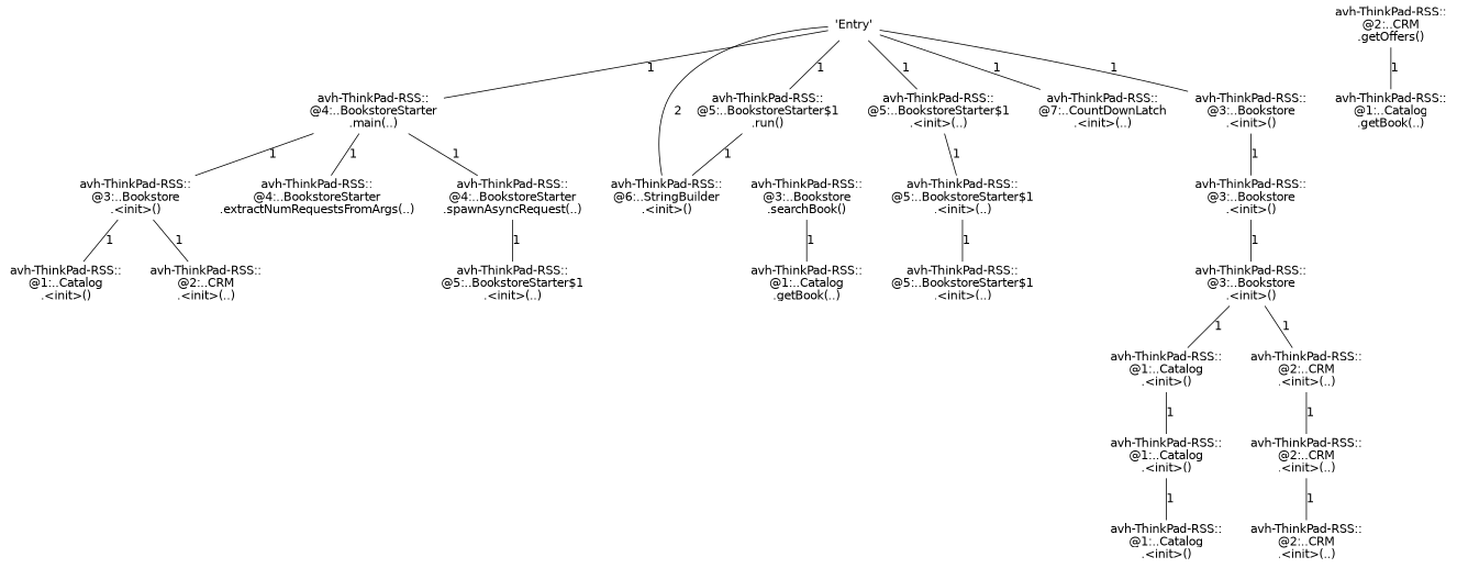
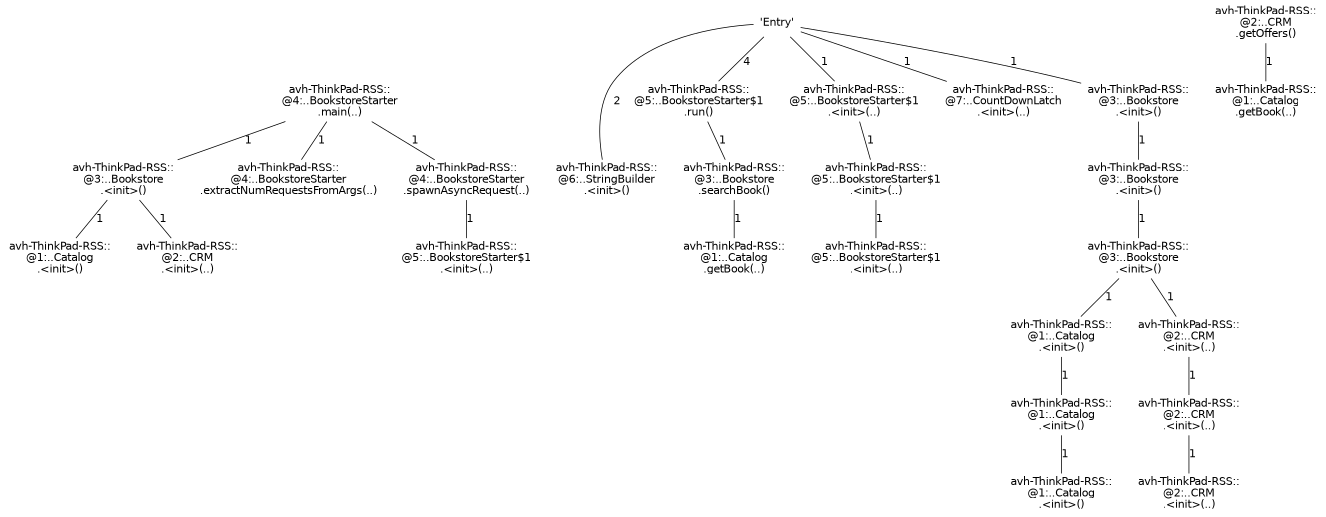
  digraph {
    fontname="DejaVu Sans"
    node [fontname="DejaVu Sans" shape=none]
    edge [arrowhead=none fontname="DejaVu Sans" style=solid]
    n1 [label="'Entry'"]
    n2 [label="avh-ThinkPad-RSS::\n@4:..BookstoreStarter\n.main(..)"]
    n3 [label="avh-ThinkPad-RSS::\n@5:..BookstoreStarter$1\n.run()"]
    n4 [label="avh-ThinkPad-RSS::\n@5:..BookstoreStarter$1\n.<init>(..)"]
    n5 [label="avh-ThinkPad-RSS::\n@6:..StringBuilder\n.<init>()"]
    n6 [label="avh-ThinkPad-RSS::\n@7:..CountDownLatch\n.<init>(..)"]
    n7 [label="avh-ThinkPad-RSS::\n@3:..Bookstore\n.<init>()"]
    n8 [label="avh-ThinkPad-RSS::\n@3:..Bookstore\n.<init>()"]
    n9 [label="avh-ThinkPad-RSS::\n@4:..BookstoreStarter\n.extractNumRequestsFromArgs(..)"]
    n10 [label="avh-ThinkPad-RSS::\n@4:..BookstoreStarter\n.spawnAsyncRequest(..)"]
    n11 [label="avh-ThinkPad-RSS::\n@3:..Bookstore\n.searchBook()"]
    n12 [label="avh-ThinkPad-RSS::\n@5:..BookstoreStarter$1\n.<init>(..)"]
    n13 [label="avh-ThinkPad-RSS::\n@3:..Bookstore\n.<init>()"]
    n14 [label="avh-ThinkPad-RSS::\n@1:..Catalog\n.<init>()"]
    n15 [label="avh-ThinkPad-RSS::\n@2:..CRM\n.<init>(..)"]
    n16 [label="avh-ThinkPad-RSS::\n@5:..BookstoreStarter$1\n.<init>(..)"]
    n17 [label="avh-ThinkPad-RSS::\n@1:..Catalog\n.getBook(..)"]
    n18 [label="avh-ThinkPad-RSS::\n@2:..CRM\n.getOffers()"]
    n19 [label="avh-ThinkPad-RSS::\n@1:..Catalog\n.getBook(..)"]
    n20 [label="avh-ThinkPad-RSS::\n@5:..BookstoreStarter$1\n.<init>(..)"]
    n21 [label="avh-ThinkPad-RSS::\n@3:..Bookstore\n.<init>()"]
    n22 [label="avh-ThinkPad-RSS::\n@1:..Catalog\n.<init>()"]
    n23 [label="avh-ThinkPad-RSS::\n@2:..CRM\n.<init>(..)"]
    n24 [label="avh-ThinkPad-RSS::\n@1:..Catalog\n.<init>()"]
    n25 [label="avh-ThinkPad-RSS::\n@2:..CRM\n.<init>(..)"]
    n26 [label="avh-ThinkPad-RSS::\n@1:..Catalog\n.<init>()"]
    n27 [label="avh-ThinkPad-RSS::\n@2:..CRM\n.<init>(..)"]
-   n1 -> n2 [label=1]
-   n1 -> n3 [label=1]
+   n1 -> n3 [label=4]
    n1 -> n4 [label=1]
    n1 -> n5 [label=2]
    n1 -> n6 [label=1]
    n1 -> n7 [label=1]
    n2 -> n8 [label=1]
    n2 -> n9 [label=1]
    n2 -> n10 [label=1]
-   n3 -> n5 [label=1]
+   n3 -> n11 [label=1]
    n4 -> n12 [label=1]
    n7 -> n13 [label=1]
    n8 -> n14 [label=1]
    n8 -> n15 [label=1]
    n10 -> n16 [label=1]
    n11 -> n17 [label=1]
    n12 -> n20 [label=1]
    n13 -> n21 [label=1]
    n18 -> n19 [label=1]
    n21 -> n22 [label=1]
    n21 -> n23 [label=1]
    n22 -> n24 [label=1]
    n23 -> n25 [label=1]
    n24 -> n26 [label=1]
    n25 -> n27 [label=1]
  }
